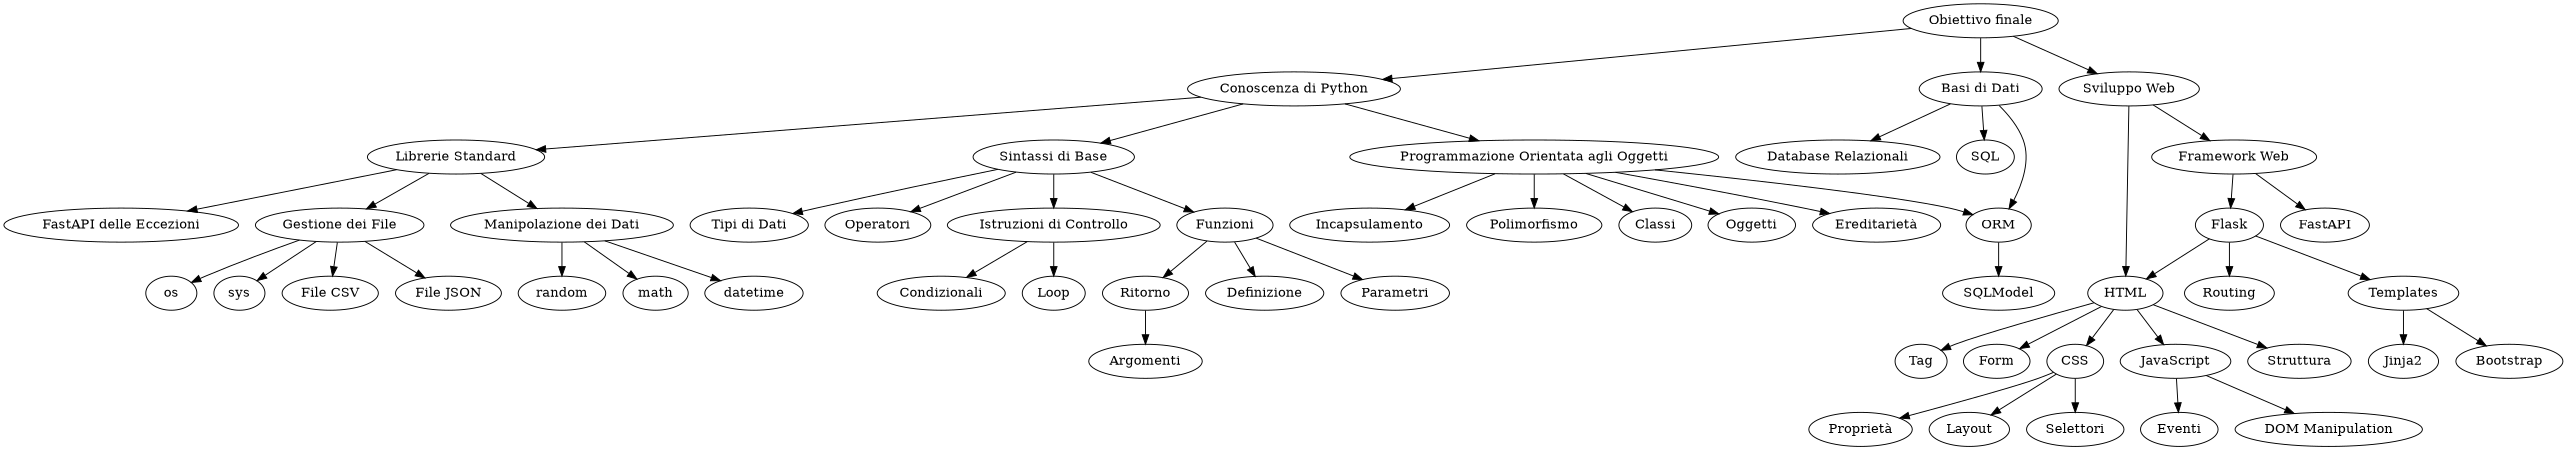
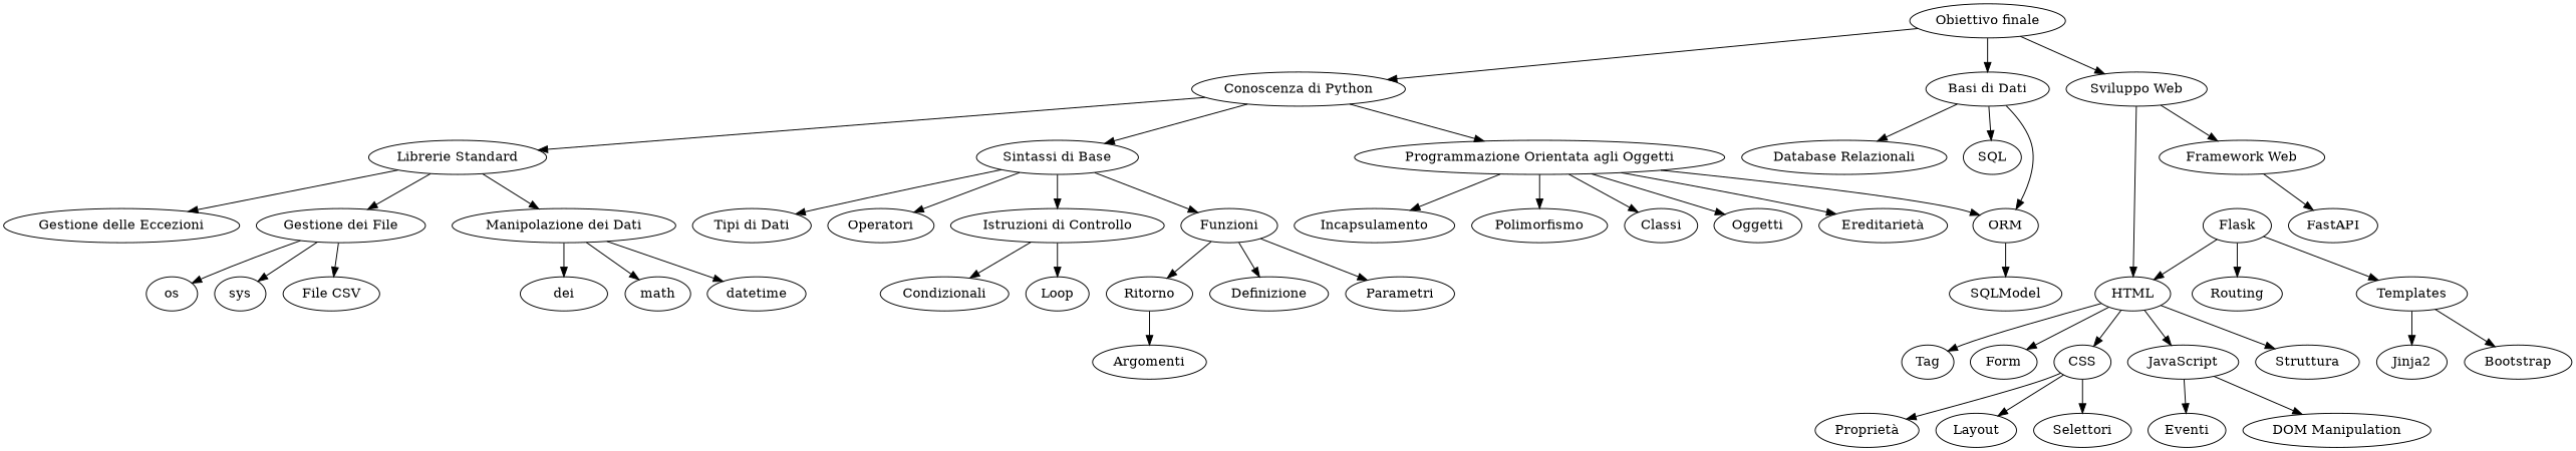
  digraph {
    "Obiettivo finale"
    "Conoscenza di Python"
    "Sviluppo Web"
    "Basi di Dati"
    "Sintassi di Base"
    "Librerie Standard"
    "Programmazione Orientata agli Oggetti"
    HTML
    "Framework Web"
    ORM
    "Database Relazionali"
    SQL
    "Tipi di Dati"
    Operatori
    "Istruzioni di Controllo"
    Funzioni
    "Gestione dei File"
    "Manipolazione dei Dati"
-   "Gestione delle Eccezioni" [label="FastAPI delle Eccezioni"]
+   "Gestione delle Eccezioni"
    Classi
    Oggetti
    "Ereditarietà"
    Incapsulamento
    Polimorfismo
    Struttura
    Tag
    Form
    CSS
    JavaScript
    Flask
    FastAPI
    SQLModel
    Condizionali
    Loop
    Definizione
    Parametri
    Ritorno
    os
    sys
    "File CSV"
-   "File JSON"
    math
    datetime
-   random
+   random [label=dei]
    Argomenti
    Selettori
    "Proprietà"
    Layout
    Eventi
    "DOM Manipulation"
    Routing
    Templates
    Jinja2
    Bootstrap
    "Obiettivo finale" -> "Conoscenza di Python"
    "Obiettivo finale" -> "Sviluppo Web"
    "Obiettivo finale" -> "Basi di Dati"
    "Conoscenza di Python" -> "Sintassi di Base"
    "Conoscenza di Python" -> "Librerie Standard"
    "Conoscenza di Python" -> "Programmazione Orientata agli Oggetti"
    "Sviluppo Web" -> HTML
    "Sviluppo Web" -> "Framework Web"
    "Basi di Dati" -> ORM
    "Basi di Dati" -> "Database Relazionali"
    "Basi di Dati" -> SQL
    "Sintassi di Base" -> "Tipi di Dati"
    "Sintassi di Base" -> Operatori
    "Sintassi di Base" -> "Istruzioni di Controllo"
    "Sintassi di Base" -> Funzioni
    "Librerie Standard" -> "Gestione dei File"
    "Librerie Standard" -> "Manipolazione dei Dati"
    "Librerie Standard" -> "Gestione delle Eccezioni"
    "Programmazione Orientata agli Oggetti" -> ORM
    "Programmazione Orientata agli Oggetti" -> Classi
    "Programmazione Orientata agli Oggetti" -> Oggetti
    "Programmazione Orientata agli Oggetti" -> "Ereditarietà"
    "Programmazione Orientata agli Oggetti" -> Incapsulamento
    "Programmazione Orientata agli Oggetti" -> Polimorfismo
    HTML -> Struttura
    HTML -> Tag
    HTML -> Form
    HTML -> CSS
    HTML -> JavaScript
-   "Framework Web" -> Flask
    "Framework Web" -> FastAPI
    ORM -> SQLModel
    "Istruzioni di Controllo" -> Condizionali
    "Istruzioni di Controllo" -> Loop
    Funzioni -> Definizione
    Funzioni -> Parametri
    Funzioni -> Ritorno
    "Gestione dei File" -> os
    "Gestione dei File" -> sys
    "Gestione dei File" -> "File CSV"
-   "Gestione dei File" -> "File JSON"
    "Manipolazione dei Dati" -> math
    "Manipolazione dei Dati" -> datetime
    "Manipolazione dei Dati" -> random
    CSS -> Selettori
    CSS -> "Proprietà"
    CSS -> Layout
    JavaScript -> Eventi
    JavaScript -> "DOM Manipulation"
    Flask -> HTML
    Flask -> Routing
    Flask -> Templates
    Ritorno -> Argomenti
    Templates -> Jinja2
    Templates -> Bootstrap
  }
